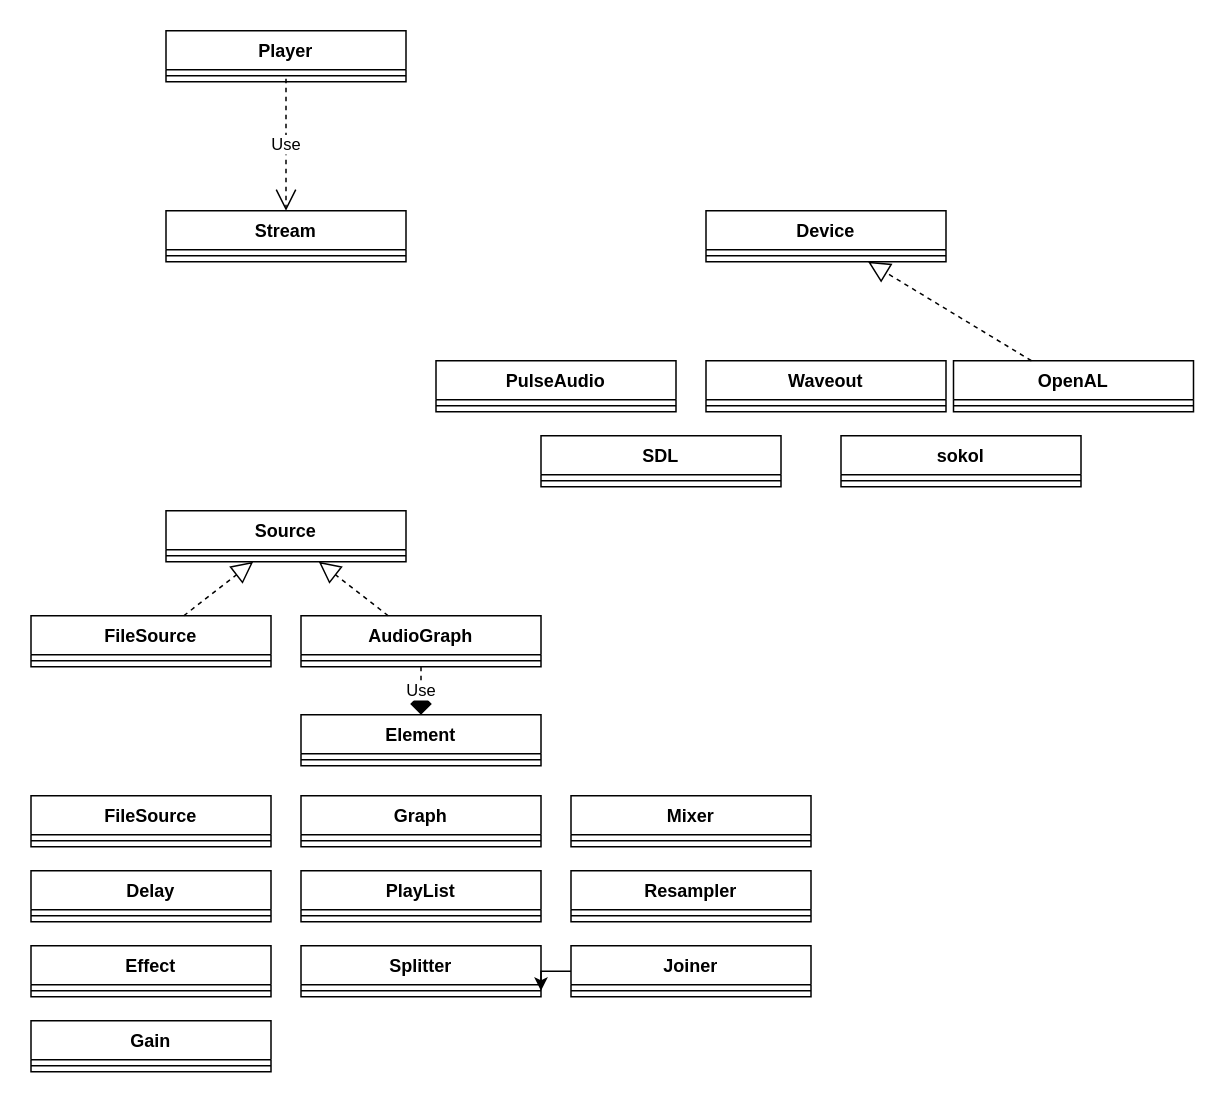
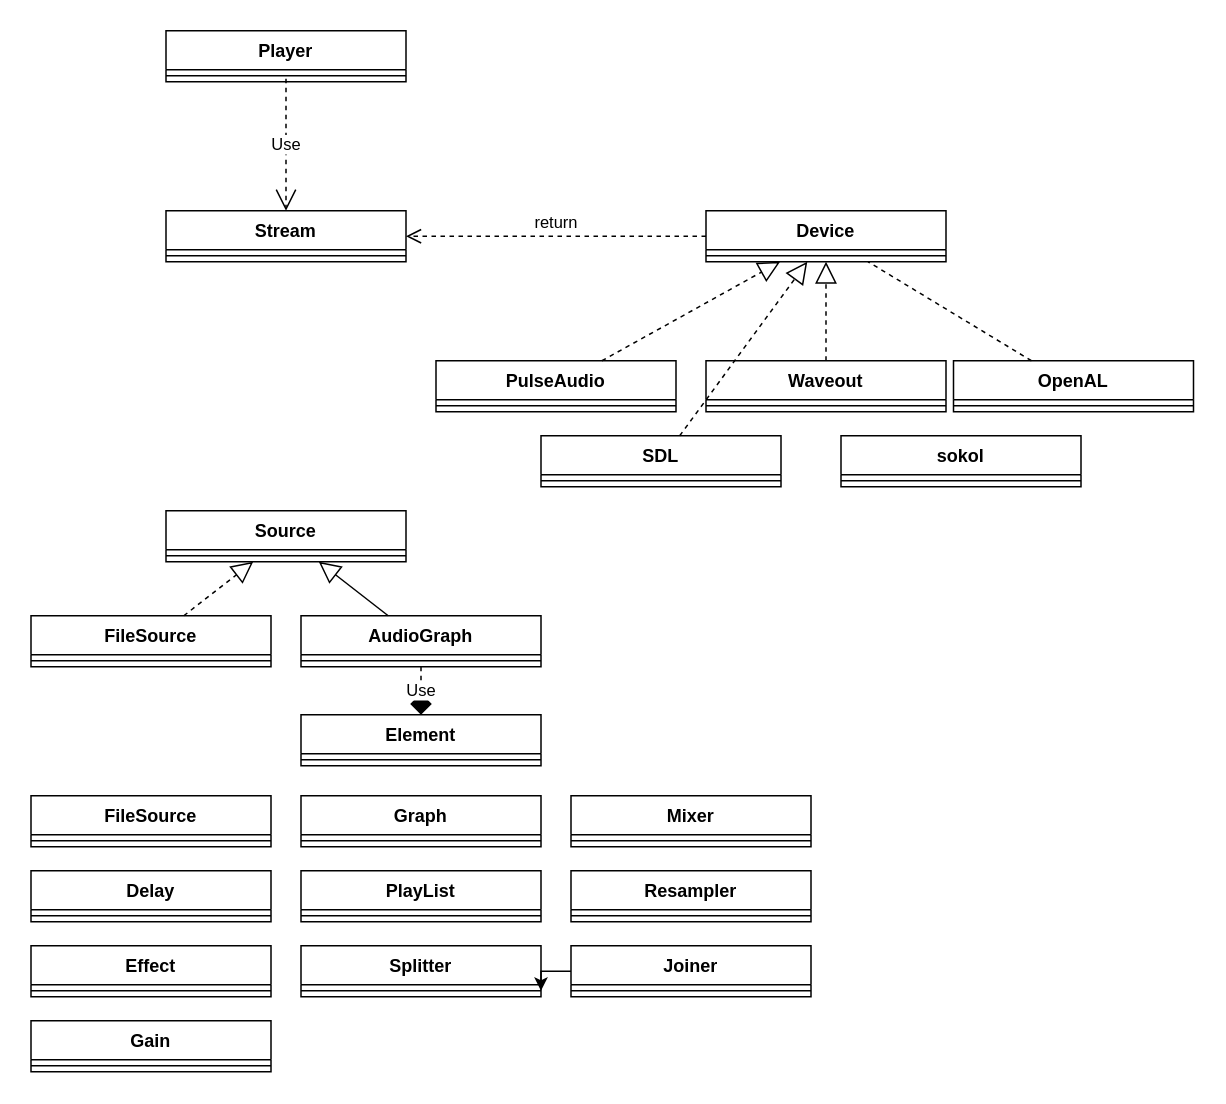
  <mxCell id="0" />
  <mxCell id="1" parent="0" />
  <mxCell id="2" value="&lt;div&gt;Player&lt;/div&gt;" style="swimlane;fontStyle=1;align=center;verticalAlign=top;childLayout=stackLayout;horizontal=1;startSize=26;horizontalStack=0;resizeParent=1;resizeParentMax=0;resizeLast=0;collapsible=1;marginBottom=0;whiteSpace=wrap;html=1;" vertex="1" parent="1"><mxGeometry x="110" y="20" width="160" height="34" as="geometry" /></mxCell>
  <mxCell id="3" value="" style="line;strokeWidth=1;fillColor=none;align=left;verticalAlign=middle;spacingTop=-1;spacingLeft=3;spacingRight=3;rotatable=0;labelPosition=right;points=[];portConstraint=eastwest;strokeColor=inherit;" vertex="1" parent="2"><mxGeometry y="26" width="160" height="8" as="geometry" /></mxCell>
  <mxCell id="4" value="&lt;div&gt;Stream&lt;/div&gt;" style="swimlane;fontStyle=1;align=center;verticalAlign=top;childLayout=stackLayout;horizontal=1;startSize=26;horizontalStack=0;resizeParent=1;resizeParentMax=0;resizeLast=0;collapsible=1;marginBottom=0;whiteSpace=wrap;html=1;" vertex="1" parent="1"><mxGeometry x="110" y="140" width="160" height="34" as="geometry" /></mxCell>
  <mxCell id="5" value="" style="line;strokeWidth=1;fillColor=none;align=left;verticalAlign=middle;spacingTop=-1;spacingLeft=3;spacingRight=3;rotatable=0;labelPosition=right;points=[];portConstraint=eastwest;strokeColor=inherit;" vertex="1" parent="4"><mxGeometry y="26" width="160" height="8" as="geometry" /></mxCell>
  <mxCell id="6" value="Device" style="swimlane;fontStyle=1;align=center;verticalAlign=top;childLayout=stackLayout;horizontal=1;startSize=26;horizontalStack=0;resizeParent=1;resizeParentMax=0;resizeLast=0;collapsible=1;marginBottom=0;whiteSpace=wrap;html=1;" vertex="1" parent="1"><mxGeometry x="470" y="140" width="160" height="34" as="geometry" /></mxCell>
  <mxCell id="7" value="" style="line;strokeWidth=1;fillColor=none;align=left;verticalAlign=middle;spacingTop=-1;spacingLeft=3;spacingRight=3;rotatable=0;labelPosition=right;points=[];portConstraint=eastwest;strokeColor=inherit;" vertex="1" parent="6"><mxGeometry y="26" width="160" height="8" as="geometry" /></mxCell>
  <mxCell id="8" value="&lt;div&gt;PulseAudio&lt;/div&gt;" style="swimlane;fontStyle=1;align=center;verticalAlign=top;childLayout=stackLayout;horizontal=1;startSize=26;horizontalStack=0;resizeParent=1;resizeParentMax=0;resizeLast=0;collapsible=1;marginBottom=0;whiteSpace=wrap;html=1;" vertex="1" parent="1"><mxGeometry x="290" y="240" width="160" height="34" as="geometry" /></mxCell>
  <mxCell id="9" value="" style="line;strokeWidth=1;fillColor=none;align=left;verticalAlign=middle;spacingTop=-1;spacingLeft=3;spacingRight=3;rotatable=0;labelPosition=right;points=[];portConstraint=eastwest;strokeColor=inherit;" vertex="1" parent="8"><mxGeometry y="26" width="160" height="8" as="geometry" /></mxCell>
  <mxCell id="10" value="&lt;div&gt;Waveout&lt;/div&gt;" style="swimlane;fontStyle=1;align=center;verticalAlign=top;childLayout=stackLayout;horizontal=1;startSize=26;horizontalStack=0;resizeParent=1;resizeParentMax=0;resizeLast=0;collapsible=1;marginBottom=0;whiteSpace=wrap;html=1;" vertex="1" parent="1"><mxGeometry x="470" y="240" width="160" height="34" as="geometry" /></mxCell>
  <mxCell id="11" value="" style="line;strokeWidth=1;fillColor=none;align=left;verticalAlign=middle;spacingTop=-1;spacingLeft=3;spacingRight=3;rotatable=0;labelPosition=right;points=[];portConstraint=eastwest;strokeColor=inherit;" vertex="1" parent="10"><mxGeometry y="26" width="160" height="8" as="geometry" /></mxCell>
  <mxCell id="12" value="OpenAL" style="swimlane;fontStyle=1;align=center;verticalAlign=top;childLayout=stackLayout;horizontal=1;startSize=26;horizontalStack=0;resizeParent=1;resizeParentMax=0;resizeLast=0;collapsible=1;marginBottom=0;whiteSpace=wrap;html=1;" vertex="1" parent="1"><mxGeometry x="635" y="240" width="160" height="34" as="geometry" /></mxCell>
  <mxCell id="13" value="" style="line;strokeWidth=1;fillColor=none;align=left;verticalAlign=middle;spacingTop=-1;spacingLeft=3;spacingRight=3;rotatable=0;labelPosition=right;points=[];portConstraint=eastwest;strokeColor=inherit;" vertex="1" parent="12"><mxGeometry y="26" width="160" height="8" as="geometry" /></mxCell>
  <mxCell id="14" value="sokol" style="swimlane;fontStyle=1;align=center;verticalAlign=top;childLayout=stackLayout;horizontal=1;startSize=26;horizontalStack=0;resizeParent=1;resizeParentMax=0;resizeLast=0;collapsible=1;marginBottom=0;whiteSpace=wrap;html=1;" vertex="1" parent="1"><mxGeometry x="560" y="290" width="160" height="34" as="geometry" /></mxCell>
  <mxCell id="15" value="" style="line;strokeWidth=1;fillColor=none;align=left;verticalAlign=middle;spacingTop=-1;spacingLeft=3;spacingRight=3;rotatable=0;labelPosition=right;points=[];portConstraint=eastwest;strokeColor=inherit;" vertex="1" parent="14"><mxGeometry y="26" width="160" height="8" as="geometry" /></mxCell>
  <mxCell id="16" value="SDL" style="swimlane;fontStyle=1;align=center;verticalAlign=top;childLayout=stackLayout;horizontal=1;startSize=26;horizontalStack=0;resizeParent=1;resizeParentMax=0;resizeLast=0;collapsible=1;marginBottom=0;whiteSpace=wrap;html=1;" vertex="1" parent="1"><mxGeometry x="360" y="290" width="160" height="34" as="geometry" /></mxCell>
  <mxCell id="17" value="" style="line;strokeWidth=1;fillColor=none;align=left;verticalAlign=middle;spacingTop=-1;spacingLeft=3;spacingRight=3;rotatable=0;labelPosition=right;points=[];portConstraint=eastwest;strokeColor=inherit;" vertex="1" parent="16"><mxGeometry y="26" width="160" height="8" as="geometry" /></mxCell>
  <mxCell id="18" value="Use" style="endArrow=open;endSize=12;dashed=1;html=1;rounded=0;exitX=0.5;exitY=0.75;exitDx=0;exitDy=0;exitPerimeter=0;" edge="1" parent="1" source="3" target="4"><mxGeometry width="160" relative="1" as="geometry"><mxPoint x="130" y="410" as="sourcePoint" /><mxPoint x="290" y="410" as="targetPoint" /></mxGeometry></mxCell>
- <mxCell id="21" value="" style="endArrow=block;dashed=1;endFill=0;endSize=12;html=1;rounded=0;" edge="1" parent="1" source="12" target="6"><mxGeometry width="160" relative="1" as="geometry"><mxPoint x="490" y="460" as="sourcePoint" /><mxPoint x="650" y="460" as="targetPoint" /></mxGeometry></mxCell>
+ <mxCell id="19" value="" style="endArrow=block;dashed=1;endFill=0;endSize=12;html=1;rounded=0;" edge="1" parent="1" source="8" target="6"><mxGeometry width="160" relative="1" as="geometry"><mxPoint x="290" y="490" as="sourcePoint" /><mxPoint x="450" y="490" as="targetPoint" /></mxGeometry></mxCell>
+ <mxCell id="20" value="" style="endArrow=block;dashed=1;endFill=0;endSize=12;html=1;rounded=0;" edge="1" parent="1" source="10" target="6"><mxGeometry width="160" relative="1" as="geometry"><mxPoint x="490" y="440" as="sourcePoint" /><mxPoint x="650" y="440" as="targetPoint" /></mxGeometry></mxCell>
+ <mxCell id="21" value="" style="endArrow=none;dashed=1;endFill=0;endSize=12;html=1;rounded=0;" edge="1" parent="1" source="12" target="6"><mxGeometry width="160" relative="1" as="geometry"><mxPoint x="490" y="460" as="sourcePoint" /><mxPoint x="650" y="460" as="targetPoint" /></mxGeometry></mxCell>
+ <mxCell id="22" value="" style="endArrow=block;dashed=1;endFill=0;endSize=12;html=1;rounded=0;" edge="1" parent="1" source="16" target="6"><mxGeometry width="160" relative="1" as="geometry"><mxPoint x="390" y="460" as="sourcePoint" /><mxPoint x="550" y="460" as="targetPoint" /></mxGeometry></mxCell>
+ <mxCell id="23" value="return" style="html=1;verticalAlign=bottom;endArrow=open;dashed=1;endSize=8;curved=0;rounded=0;" edge="1" parent="1" source="6" target="4"><mxGeometry relative="1" as="geometry"><mxPoint x="350" y="520" as="sourcePoint" /><mxPoint x="270" y="520" as="targetPoint" /></mxGeometry></mxCell>
  <mxCell id="24" value="Source" style="swimlane;fontStyle=1;align=center;verticalAlign=top;childLayout=stackLayout;horizontal=1;startSize=26;horizontalStack=0;resizeParent=1;resizeParentMax=0;resizeLast=0;collapsible=1;marginBottom=0;whiteSpace=wrap;html=1;" vertex="1" parent="1"><mxGeometry x="110" y="340" width="160" height="34" as="geometry" /></mxCell>
  <mxCell id="25" value="" style="line;strokeWidth=1;fillColor=none;align=left;verticalAlign=middle;spacingTop=-1;spacingLeft=3;spacingRight=3;rotatable=0;labelPosition=right;points=[];portConstraint=eastwest;strokeColor=inherit;" vertex="1" parent="24"><mxGeometry y="26" width="160" height="8" as="geometry" /></mxCell>
  <mxCell id="26" value="&lt;div&gt;AudioGraph&lt;/div&gt;" style="swimlane;fontStyle=1;align=center;verticalAlign=top;childLayout=stackLayout;horizontal=1;startSize=26;horizontalStack=0;resizeParent=1;resizeParentMax=0;resizeLast=0;collapsible=1;marginBottom=0;whiteSpace=wrap;html=1;" vertex="1" parent="1"><mxGeometry x="200" y="410" width="160" height="34" as="geometry" /></mxCell>
  <mxCell id="27" value="" style="line;strokeWidth=1;fillColor=none;align=left;verticalAlign=middle;spacingTop=-1;spacingLeft=3;spacingRight=3;rotatable=0;labelPosition=right;points=[];portConstraint=eastwest;strokeColor=inherit;" vertex="1" parent="26"><mxGeometry y="26" width="160" height="8" as="geometry" /></mxCell>
  <mxCell id="28" value="FileSource" style="swimlane;fontStyle=1;align=center;verticalAlign=top;childLayout=stackLayout;horizontal=1;startSize=26;horizontalStack=0;resizeParent=1;resizeParentMax=0;resizeLast=0;collapsible=1;marginBottom=0;whiteSpace=wrap;html=1;" vertex="1" parent="1"><mxGeometry x="20" y="410" width="160" height="34" as="geometry" /></mxCell>
  <mxCell id="29" value="" style="line;strokeWidth=1;fillColor=none;align=left;verticalAlign=middle;spacingTop=-1;spacingLeft=3;spacingRight=3;rotatable=0;labelPosition=right;points=[];portConstraint=eastwest;strokeColor=inherit;" vertex="1" parent="28"><mxGeometry y="26" width="160" height="8" as="geometry" /></mxCell>
  <mxCell id="30" value="" style="endArrow=block;dashed=1;endFill=0;endSize=12;html=1;rounded=0;" edge="1" parent="1" source="28" target="24"><mxGeometry width="160" relative="1" as="geometry"><mxPoint x="150" y="630" as="sourcePoint" /><mxPoint x="310" y="630" as="targetPoint" /></mxGeometry></mxCell>
- <mxCell id="31" value="" style="endArrow=block;dashed=1;endFill=0;endSize=12;html=1;rounded=0;" edge="1" parent="1" source="26" target="24"><mxGeometry width="160" relative="1" as="geometry"><mxPoint x="150" y="540" as="sourcePoint" /><mxPoint x="310" y="540" as="targetPoint" /></mxGeometry></mxCell>
+ <mxCell id="31" value="" style="endArrow=block;dashed=0;endFill=0;endSize=12;html=1;rounded=0;" edge="1" parent="1" source="26" target="24"><mxGeometry width="160" relative="1" as="geometry"><mxPoint x="150" y="540" as="sourcePoint" /><mxPoint x="310" y="540" as="targetPoint" /></mxGeometry></mxCell>
  <mxCell id="32" value="Element" style="swimlane;fontStyle=1;align=center;verticalAlign=top;childLayout=stackLayout;horizontal=1;startSize=26;horizontalStack=0;resizeParent=1;resizeParentMax=0;resizeLast=0;collapsible=1;marginBottom=0;whiteSpace=wrap;html=1;" vertex="1" parent="1"><mxGeometry x="200" y="476" width="160" height="34" as="geometry" /></mxCell>
  <mxCell id="33" value="" style="line;strokeWidth=1;fillColor=none;align=left;verticalAlign=middle;spacingTop=-1;spacingLeft=3;spacingRight=3;rotatable=0;labelPosition=right;points=[];portConstraint=eastwest;strokeColor=inherit;" vertex="1" parent="32"><mxGeometry y="26" width="160" height="8" as="geometry" /></mxCell>
  <mxCell id="34" value="Use" style="endArrow=diamond;endSize=12;dashed=1;html=1;rounded=0;" edge="1" parent="1" source="26" target="32"><mxGeometry width="160" relative="1" as="geometry"><mxPoint x="410" y="430" as="sourcePoint" /><mxPoint x="570" y="430" as="targetPoint" /></mxGeometry></mxCell>
  <mxCell id="35" value="FileSource" style="swimlane;fontStyle=1;align=center;verticalAlign=top;childLayout=stackLayout;horizontal=1;startSize=26;horizontalStack=0;resizeParent=1;resizeParentMax=0;resizeLast=0;collapsible=1;marginBottom=0;whiteSpace=wrap;html=1;" vertex="1" parent="1"><mxGeometry x="20" y="530" width="160" height="34" as="geometry" /></mxCell>
  <mxCell id="36" value="" style="line;strokeWidth=1;fillColor=none;align=left;verticalAlign=middle;spacingTop=-1;spacingLeft=3;spacingRight=3;rotatable=0;labelPosition=right;points=[];portConstraint=eastwest;strokeColor=inherit;" vertex="1" parent="35"><mxGeometry y="26" width="160" height="8" as="geometry" /></mxCell>
  <mxCell id="37" value="Delay" style="swimlane;fontStyle=1;align=center;verticalAlign=top;childLayout=stackLayout;horizontal=1;startSize=26;horizontalStack=0;resizeParent=1;resizeParentMax=0;resizeLast=0;collapsible=1;marginBottom=0;whiteSpace=wrap;html=1;" vertex="1" parent="1"><mxGeometry x="20" y="580" width="160" height="34" as="geometry" /></mxCell>
  <mxCell id="38" value="" style="line;strokeWidth=1;fillColor=none;align=left;verticalAlign=middle;spacingTop=-1;spacingLeft=3;spacingRight=3;rotatable=0;labelPosition=right;points=[];portConstraint=eastwest;strokeColor=inherit;" vertex="1" parent="37"><mxGeometry y="26" width="160" height="8" as="geometry" /></mxCell>
  <mxCell id="39" value="Mixer" style="swimlane;fontStyle=1;align=center;verticalAlign=top;childLayout=stackLayout;horizontal=1;startSize=26;horizontalStack=0;resizeParent=1;resizeParentMax=0;resizeLast=0;collapsible=1;marginBottom=0;whiteSpace=wrap;html=1;" vertex="1" parent="1"><mxGeometry x="380" y="530" width="160" height="34" as="geometry" /></mxCell>
  <mxCell id="40" value="" style="line;strokeWidth=1;fillColor=none;align=left;verticalAlign=middle;spacingTop=-1;spacingLeft=3;spacingRight=3;rotatable=0;labelPosition=right;points=[];portConstraint=eastwest;strokeColor=inherit;" vertex="1" parent="39"><mxGeometry y="26" width="160" height="8" as="geometry" /></mxCell>
  <mxCell id="41" value="Graph" style="swimlane;fontStyle=1;align=center;verticalAlign=top;childLayout=stackLayout;horizontal=1;startSize=26;horizontalStack=0;resizeParent=1;resizeParentMax=0;resizeLast=0;collapsible=1;marginBottom=0;whiteSpace=wrap;html=1;" vertex="1" parent="1"><mxGeometry x="200" y="530" width="160" height="34" as="geometry" /></mxCell>
  <mxCell id="42" value="" style="line;strokeWidth=1;fillColor=none;align=left;verticalAlign=middle;spacingTop=-1;spacingLeft=3;spacingRight=3;rotatable=0;labelPosition=right;points=[];portConstraint=eastwest;strokeColor=inherit;" vertex="1" parent="41"><mxGeometry y="26" width="160" height="8" as="geometry" /></mxCell>
  <mxCell id="43" value="PlayList" style="swimlane;fontStyle=1;align=center;verticalAlign=top;childLayout=stackLayout;horizontal=1;startSize=26;horizontalStack=0;resizeParent=1;resizeParentMax=0;resizeLast=0;collapsible=1;marginBottom=0;whiteSpace=wrap;html=1;" vertex="1" parent="1"><mxGeometry x="200" y="580" width="160" height="34" as="geometry" /></mxCell>
  <mxCell id="44" value="" style="line;strokeWidth=1;fillColor=none;align=left;verticalAlign=middle;spacingTop=-1;spacingLeft=3;spacingRight=3;rotatable=0;labelPosition=right;points=[];portConstraint=eastwest;strokeColor=inherit;" vertex="1" parent="43"><mxGeometry y="26" width="160" height="8" as="geometry" /></mxCell>
  <mxCell id="45" value="Resampler" style="swimlane;fontStyle=1;align=center;verticalAlign=top;childLayout=stackLayout;horizontal=1;startSize=26;horizontalStack=0;resizeParent=1;resizeParentMax=0;resizeLast=0;collapsible=1;marginBottom=0;whiteSpace=wrap;html=1;" vertex="1" parent="1"><mxGeometry x="380" y="580" width="160" height="34" as="geometry" /></mxCell>
  <mxCell id="46" value="" style="line;strokeWidth=1;fillColor=none;align=left;verticalAlign=middle;spacingTop=-1;spacingLeft=3;spacingRight=3;rotatable=0;labelPosition=right;points=[];portConstraint=eastwest;strokeColor=inherit;" vertex="1" parent="45"><mxGeometry y="26" width="160" height="8" as="geometry" /></mxCell>
  <mxCell id="47" value="Effect" style="swimlane;fontStyle=1;align=center;verticalAlign=top;childLayout=stackLayout;horizontal=1;startSize=26;horizontalStack=0;resizeParent=1;resizeParentMax=0;resizeLast=0;collapsible=1;marginBottom=0;whiteSpace=wrap;html=1;" vertex="1" parent="1"><mxGeometry x="20" y="630" width="160" height="34" as="geometry" /></mxCell>
  <mxCell id="48" value="" style="line;strokeWidth=1;fillColor=none;align=left;verticalAlign=middle;spacingTop=-1;spacingLeft=3;spacingRight=3;rotatable=0;labelPosition=right;points=[];portConstraint=eastwest;strokeColor=inherit;" vertex="1" parent="47"><mxGeometry y="26" width="160" height="8" as="geometry" /></mxCell>
  <mxCell id="49" value="Splitter" style="swimlane;fontStyle=1;align=center;verticalAlign=top;childLayout=stackLayout;horizontal=1;startSize=26;horizontalStack=0;resizeParent=1;resizeParentMax=0;resizeLast=0;collapsible=1;marginBottom=0;whiteSpace=wrap;html=1;" vertex="1" parent="1"><mxGeometry x="200" y="630" width="160" height="34" as="geometry" /></mxCell>
  <mxCell id="50" value="" style="line;strokeWidth=1;fillColor=none;align=left;verticalAlign=middle;spacingTop=-1;spacingLeft=3;spacingRight=3;rotatable=0;labelPosition=right;points=[];portConstraint=eastwest;strokeColor=inherit;" vertex="1" parent="49"><mxGeometry y="26" width="160" height="8" as="geometry" /></mxCell>
  <mxCell id="51" value="" style="edgeStyle=orthogonalEdgeStyle;rounded=0;orthogonalLoop=1;jettySize=auto;html=1;" edge="1" parent="1" source="52" target="50"><mxGeometry relative="1" as="geometry" /></mxCell>
  <mxCell id="52" value="Joiner" style="swimlane;fontStyle=1;align=center;verticalAlign=top;childLayout=stackLayout;horizontal=1;startSize=26;horizontalStack=0;resizeParent=1;resizeParentMax=0;resizeLast=0;collapsible=1;marginBottom=0;whiteSpace=wrap;html=1;" vertex="1" parent="1"><mxGeometry x="380" y="630" width="160" height="34" as="geometry" /></mxCell>
  <mxCell id="53" value="" style="line;strokeWidth=1;fillColor=none;align=left;verticalAlign=middle;spacingTop=-1;spacingLeft=3;spacingRight=3;rotatable=0;labelPosition=right;points=[];portConstraint=eastwest;strokeColor=inherit;" vertex="1" parent="52"><mxGeometry y="26" width="160" height="8" as="geometry" /></mxCell>
  <mxCell id="54" value="Gain" style="swimlane;fontStyle=1;align=center;verticalAlign=top;childLayout=stackLayout;horizontal=1;startSize=26;horizontalStack=0;resizeParent=1;resizeParentMax=0;resizeLast=0;collapsible=1;marginBottom=0;whiteSpace=wrap;html=1;" vertex="1" parent="1"><mxGeometry x="20" y="680" width="160" height="34" as="geometry" /></mxCell>
  <mxCell id="55" value="" style="line;strokeWidth=1;fillColor=none;align=left;verticalAlign=middle;spacingTop=-1;spacingLeft=3;spacingRight=3;rotatable=0;labelPosition=right;points=[];portConstraint=eastwest;strokeColor=inherit;" vertex="1" parent="54"><mxGeometry y="26" width="160" height="8" as="geometry" /></mxCell>
